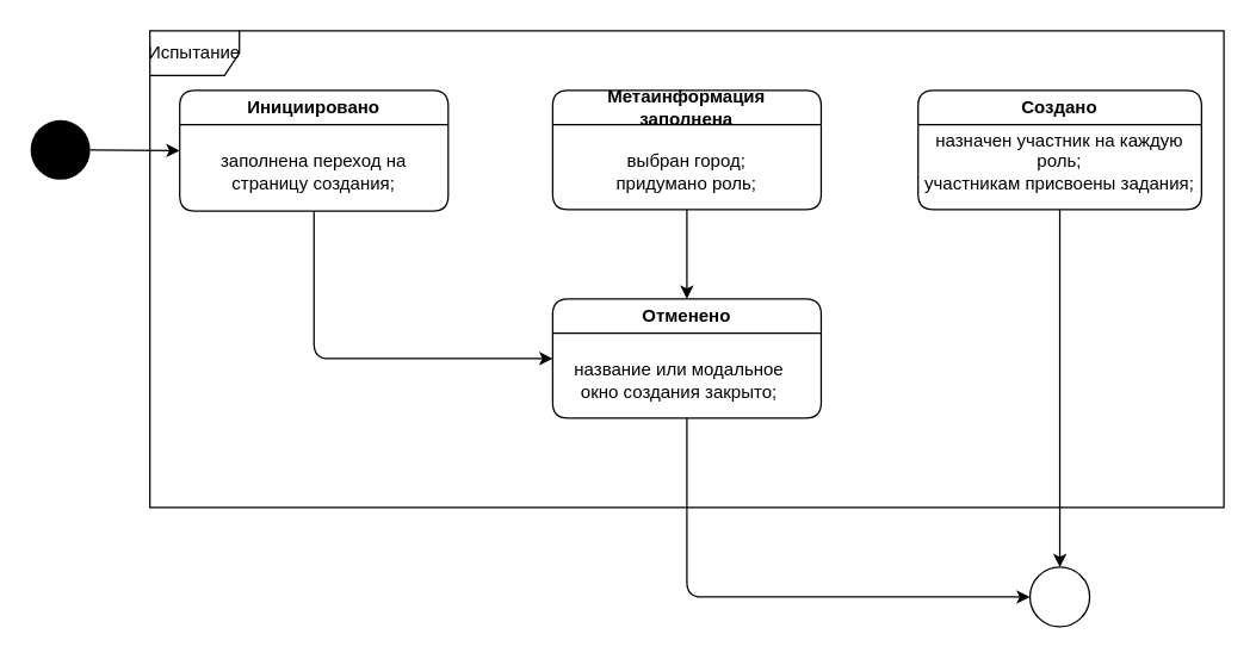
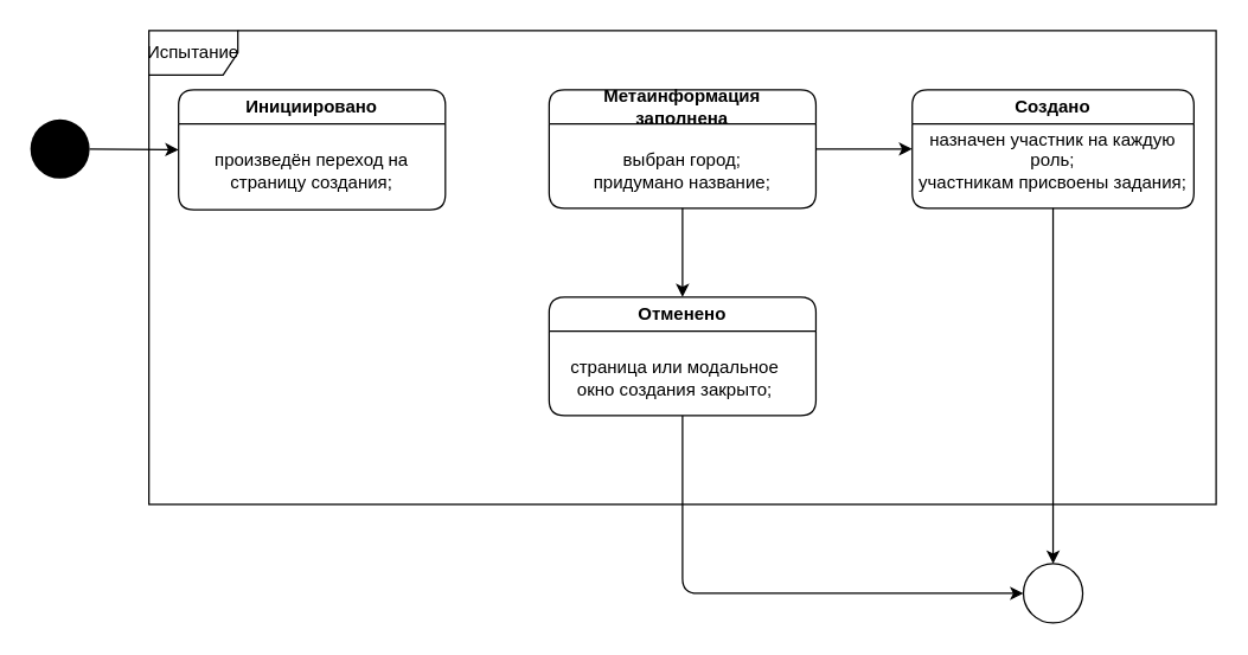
  <mxCell id="0" />
  <mxCell id="1" parent="0" />
  <mxCell id="2" value="Испытание" style="shape=umlFrame;whiteSpace=wrap;html=1;" parent="1" vertex="1"><mxGeometry x="100" y="20" width="720" height="320" as="geometry" /></mxCell>
  <mxCell id="3" style="edgeStyle=none;html=1;exitX=1;exitY=0.5;exitDx=0;exitDy=0;entryX=0;entryY=0.5;entryDx=0;entryDy=0;" edge="1" parent="1" source="4" target="6"><mxGeometry relative="1" as="geometry" /></mxCell>
  <mxCell id="4" value="" style="ellipse;whiteSpace=wrap;html=1;fillStyle=solid;strokeColor=none;fillColor=#000000;" parent="1" vertex="1"><mxGeometry x="20" y="80" width="40" height="40" as="geometry" /></mxCell>
- <mxCell id="5" style="edgeStyle=none;html=1;exitX=0.5;exitY=1;exitDx=0;exitDy=0;entryX=0;entryY=0.5;entryDx=0;entryDy=0;" edge="1" parent="1" source="6" target="15"><mxGeometry relative="1" as="geometry"><Array as="points"><mxPoint x="210" y="240" /></Array></mxGeometry></mxCell>
  <mxCell id="6" value="Инициировано" style="swimlane;whiteSpace=wrap;html=1;rounded=1;" vertex="1" parent="1"><mxGeometry x="120" y="60" width="180" height="81" as="geometry" /></mxCell>
  <mxCell id="7" style="edgeStyle=none;html=1;entryX=0.5;entryY=0;entryDx=0;entryDy=0;" edge="1" parent="1" target="15"><mxGeometry relative="1" as="geometry"><mxPoint x="460" y="140" as="sourcePoint" /></mxGeometry></mxCell>
+ <mxCell id="8" style="edgeStyle=none;html=1;exitX=1;exitY=0.5;exitDx=0;exitDy=0;entryX=0;entryY=0.5;entryDx=0;entryDy=0;" edge="1" parent="1" source="9" target="12"><mxGeometry relative="1" as="geometry" /></mxCell>
  <mxCell id="9" value="Метаинформация &lt;br&gt;заполнена" style="swimlane;whiteSpace=wrap;html=1;rounded=1;" vertex="1" parent="1"><mxGeometry x="370" y="60" width="180" height="80" as="geometry" /></mxCell>
- <mxCell id="10" value="выбран город;&lt;br&gt;придумано роль;" style="text;html=1;strokeColor=none;fillColor=none;align=center;verticalAlign=middle;whiteSpace=wrap;rounded=0;" vertex="1" parent="9"><mxGeometry x="15" y="40" width="150" height="30" as="geometry" /></mxCell>
+ <mxCell id="10" value="выбран город;&lt;br&gt;придумано название;" style="text;html=1;strokeColor=none;fillColor=none;align=center;verticalAlign=middle;whiteSpace=wrap;rounded=0;" vertex="1" parent="9"><mxGeometry x="15" y="40" width="150" height="30" as="geometry" /></mxCell>
  <mxCell id="11" style="edgeStyle=none;html=1;exitX=0.5;exitY=1;exitDx=0;exitDy=0;entryX=0.5;entryY=0;entryDx=0;entryDy=0;" edge="1" parent="1" source="12" target="16"><mxGeometry relative="1" as="geometry" /></mxCell>
  <mxCell id="12" value="Создано" style="swimlane;whiteSpace=wrap;html=1;rounded=1;startSize=23;" vertex="1" parent="1"><mxGeometry x="615" y="60" width="190" height="80" as="geometry" /></mxCell>
  <mxCell id="13" value="назначен участник на каждую роль;&lt;br&gt;участникам присвоены задания;" style="text;html=1;strokeColor=none;fillColor=none;align=center;verticalAlign=middle;whiteSpace=wrap;rounded=0;" vertex="1" parent="12"><mxGeometry y="33" width="190" height="30" as="geometry" /></mxCell>
  <mxCell id="14" style="edgeStyle=none;html=1;exitX=0.5;exitY=1;exitDx=0;exitDy=0;entryX=0;entryY=0.5;entryDx=0;entryDy=0;" edge="1" parent="1" source="15" target="16"><mxGeometry relative="1" as="geometry"><Array as="points"><mxPoint x="460" y="400" /></Array></mxGeometry></mxCell>
  <mxCell id="15" value="Отменено" style="swimlane;whiteSpace=wrap;html=1;rounded=1;" vertex="1" parent="1"><mxGeometry x="370" y="200" width="180" height="80" as="geometry" /></mxCell>
  <mxCell id="16" value="" style="ellipse;whiteSpace=wrap;html=1;" vertex="1" parent="1"><mxGeometry x="690" y="380" width="40" height="40" as="geometry" /></mxCell>
- <mxCell id="17" value="заполнена переход на страницу создания;" style="text;html=1;strokeColor=none;fillColor=none;align=center;verticalAlign=middle;whiteSpace=wrap;rounded=0;" vertex="1" parent="1"><mxGeometry x="135" y="100" width="150" height="30" as="geometry" /></mxCell>
- <mxCell id="18" value="название или модальное окно создания закрыто;" style="text;html=1;strokeColor=none;fillColor=none;align=center;verticalAlign=middle;whiteSpace=wrap;rounded=0;" vertex="1" parent="1"><mxGeometry x="380" y="240" width="150" height="30" as="geometry" /></mxCell>
+ <mxCell id="17" value="произведён переход на страницу создания;" style="text;html=1;strokeColor=none;fillColor=none;align=center;verticalAlign=middle;whiteSpace=wrap;rounded=0;" vertex="1" parent="1"><mxGeometry x="135" y="100" width="150" height="30" as="geometry" /></mxCell>
+ <mxCell id="18" value="страница или модальное окно создания закрыто;" style="text;html=1;strokeColor=none;fillColor=none;align=center;verticalAlign=middle;whiteSpace=wrap;rounded=0;" vertex="1" parent="1"><mxGeometry x="380" y="240" width="150" height="30" as="geometry" /></mxCell>
